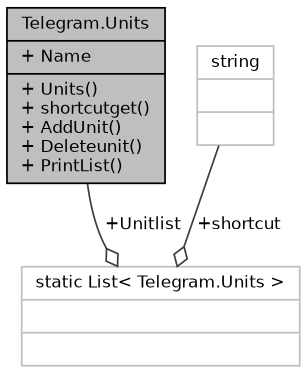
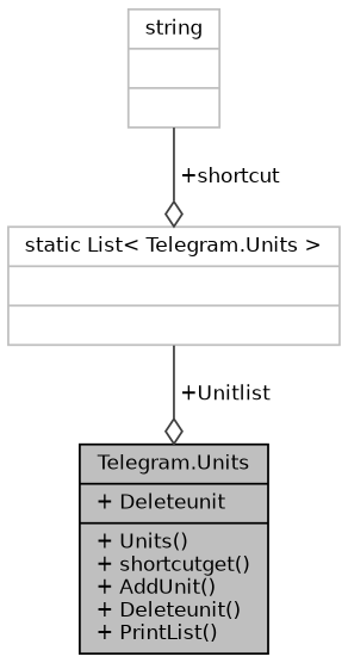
  digraph {
    node [color=grey75 fillcolor=white fontname=Helvetica fontsize=10 shape=record style=filled]
    edge [arrowhead=odiamond color=grey25 fontname=Helvetica fontsize=10 labelfontname=Helvetica labelfontsize=10 style=solid]
-   n1 [color=black fillcolor=grey75 fontcolor=black height=0.2 label="{Telegram.Units\n|+ Name\l|+ Units()\l+ shortcutget()\l+ AddUnit()\l+ Deleteunit()\l+ PrintList()\l}" width=0.4]
+   n1 [color=black fillcolor=grey75 fontcolor=black height=0.2 label="{Telegram.Units\n|+ Deleteunit\l|+ Units()\l+ shortcutget()\l+ AddUnit()\l+ Deleteunit()\l+ PrintList()\l}" width=0.4]
    n2 [height=0.2 label="{string\n||}" width=0.4]
    n3 [height=0.2 label="{static List\< Telegram.Units \>\n||}" width=0.4]
    n2 -> n3 [label=" +shortcut"]
-   n1 -> n3 [label=" +Unitlist"]
+   n3 -> n1 [label=" +Unitlist"]
  }
